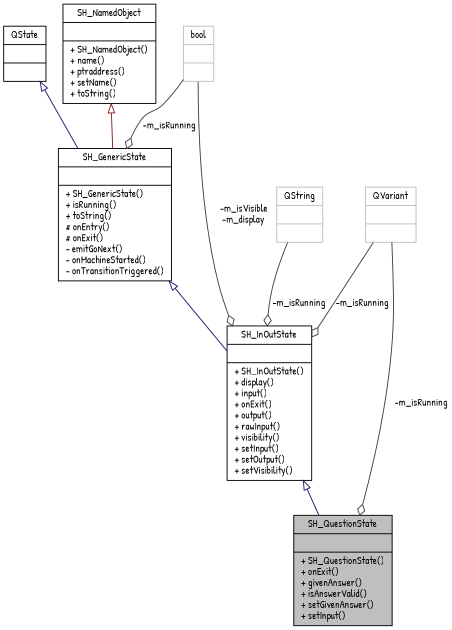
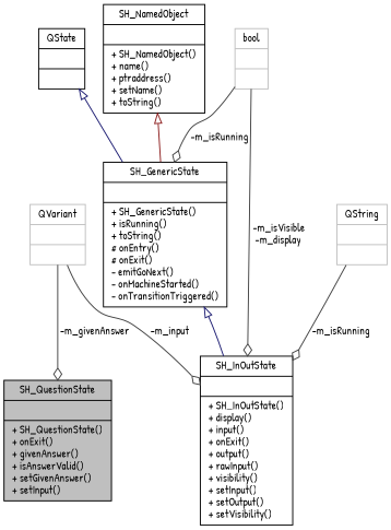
  digraph {
    fontname="Patrick Hand"
    node [color=black fontname="Patrick Hand" fontsize=11 shape=record]
    edge [color=grey25 fontname="Patrick Hand" fontsize=11 labelfontname=Verdana labelfontsize=11 style=solid arrowhead=odiamond]
    n1 [fillcolor=grey75 fontcolor=black height=0.2 label="{SH_QuestionState\n||+ SH_QuestionState()\l+ onExit()\l+ givenAnswer()\l+ isAnswerValid()\l+ setGivenAnswer()\l+ setInput()\l}" style=filled width=0.4]
    n2 [height=0.2 label="{SH_InOutState\n||+ SH_InOutState()\l+ display()\l+ input()\l+ onExit()\l+ output()\l+ rawInput()\l+ visibility()\l+ setInput()\l+ setOutput()\l+ setVisibility()\l}" width=0.4]
    n3 [height=0.2 label="{SH_GenericState\n||+ SH_GenericState()\l+ isRunning()\l+ toString()\l# onEntry()\l# onExit()\l- emitGoNext()\l- onMachineStarted()\l- onTransitionTriggered()\l}" width=0.4]
    n4 [height=0.2 label="{QState\n||}" width=0.4]
    n5 [height=0.2 label="{SH_NamedObject\n||+ SH_NamedObject()\l+ name()\l+ ptraddress()\l+ setName()\l+ toString()\l}" width=0.4]
    n6 [color=grey75 height=0.2 label="{QString\n||}" width=0.4]
    n7 [color=grey75 height=0.2 label="{bool\n||}" width=0.4]
    n8 [color=grey75 height=0.2 label="{QVariant\n||}" width=0.4]
-   n2 -> n1 [arrowtail=onormal color=midnightblue dir=back arrowhead=""]
    n3 -> n2 [arrowtail=onormal color=midnightblue dir=back arrowhead=""]
    n4 -> n3 [arrowtail=onormal color=midnightblue dir=back arrowhead=""]
    n5 -> n3 [arrowtail=onormal color=firebrick4 dir=back arrowhead=""]
    n6 -> n2 [label=" -m_isRunning"]
    n7 -> n2 [label=" -m_isVisible\n-m_display"]
    n7 -> n3 [label=" -m_isRunning"]
-   n8 -> n1 [label=" -m_isRunning"]
-   n8 -> n2 [label=" -m_isRunning"]
+   n8 -> n1 [label=" -m_givenAnswer"]
+   n8 -> n2 [label=" -m_input"]
  }
